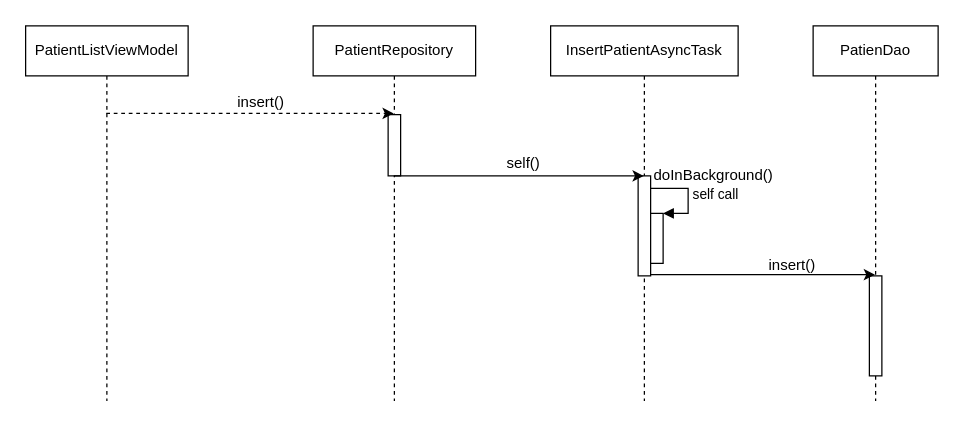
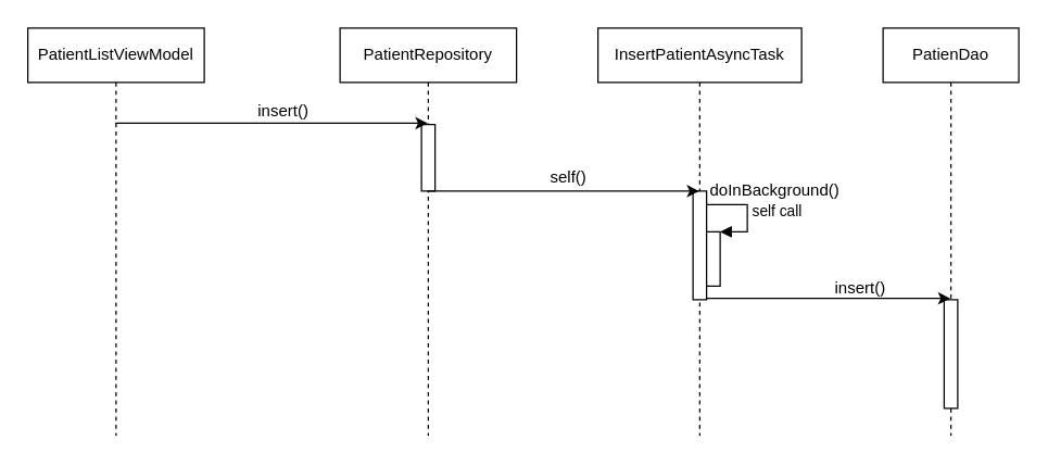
  <mxCell id="0" />
  <mxCell id="1" parent="0" />
  <mxCell id="2" value="PatientListViewModel" style="shape=umlLifeline;perimeter=lifelinePerimeter;whiteSpace=wrap;html=1;container=1;collapsible=0;recursiveResize=0;outlineConnect=0;" vertex="1" parent="1"><mxGeometry x="20" y="20" width="130" height="300" as="geometry" /></mxCell>
  <mxCell id="3" value="PatientRepository" style="shape=umlLifeline;perimeter=lifelinePerimeter;whiteSpace=wrap;html=1;container=1;collapsible=0;recursiveResize=0;outlineConnect=0;size=40;" vertex="1" parent="1"><mxGeometry x="250" y="20" width="130" height="300" as="geometry" /></mxCell>
  <mxCell id="4" value="" style="html=1;points=[];perimeter=orthogonalPerimeter;" vertex="1" parent="3"><mxGeometry x="60" y="71" width="10" height="49" as="geometry" /></mxCell>
  <mxCell id="5" value="PatienDao" style="shape=umlLifeline;perimeter=lifelinePerimeter;whiteSpace=wrap;html=1;container=1;collapsible=0;recursiveResize=0;outlineConnect=0;" vertex="1" parent="1"><mxGeometry x="650" y="20" width="100" height="300" as="geometry" /></mxCell>
  <mxCell id="6" value="" style="html=1;points=[];perimeter=orthogonalPerimeter;" vertex="1" parent="5"><mxGeometry x="45" y="200" width="10" height="80" as="geometry" /></mxCell>
- <mxCell id="7" value="" style="endArrow=classic;html=1;dashed=1;" edge="1" parent="1" source="2" target="3"><mxGeometry width="50" height="50" relative="1" as="geometry"><mxPoint x="170" y="220" as="sourcePoint" /><mxPoint x="220" y="170" as="targetPoint" /><Array as="points"><mxPoint x="240" y="90" /></Array></mxGeometry></mxCell>
+ <mxCell id="7" value="" style="endArrow=classic;html=1;" edge="1" parent="1" source="2" target="3"><mxGeometry width="50" height="50" relative="1" as="geometry"><mxPoint x="170" y="220" as="sourcePoint" /><mxPoint x="220" y="170" as="targetPoint" /><Array as="points"><mxPoint x="240" y="90" /></Array></mxGeometry></mxCell>
  <mxCell id="8" value="InsertPatientAsyncTask" style="shape=umlLifeline;perimeter=lifelinePerimeter;whiteSpace=wrap;html=1;container=1;collapsible=0;recursiveResize=0;outlineConnect=0;" vertex="1" parent="1"><mxGeometry x="440" y="20" width="150" height="300" as="geometry" /></mxCell>
  <mxCell id="9" value="" style="html=1;points=[];perimeter=orthogonalPerimeter;" vertex="1" parent="8"><mxGeometry x="70" y="120" width="10" height="80" as="geometry" /></mxCell>
  <mxCell id="10" value="" style="html=1;points=[];perimeter=orthogonalPerimeter;" vertex="1" parent="8"><mxGeometry x="80" y="150" width="10" height="40" as="geometry" /></mxCell>
  <mxCell id="11" value="self call" style="edgeStyle=orthogonalEdgeStyle;html=1;align=left;spacingLeft=2;endArrow=block;rounded=0;entryX=1;entryY=0;exitX=1;exitY=0.125;exitDx=0;exitDy=0;exitPerimeter=0;" edge="1" target="10" parent="8" source="9"><mxGeometry relative="1" as="geometry"><mxPoint x="85" y="130" as="sourcePoint" /><Array as="points"><mxPoint x="110" y="130" /><mxPoint x="110" y="150" /></Array></mxGeometry></mxCell>
  <mxCell id="12" value="insert()" style="text;html=1;align=center;verticalAlign=middle;resizable=0;points=[];;autosize=1;" vertex="1" parent="1"><mxGeometry x="183" y="71" width="50" height="20" as="geometry" /></mxCell>
  <mxCell id="13" value="" style="endArrow=classic;html=1;" edge="1" parent="1" source="3" target="8"><mxGeometry width="50" height="50" relative="1" as="geometry"><mxPoint x="350" y="190" as="sourcePoint" /><mxPoint x="500" y="140" as="targetPoint" /><Array as="points"><mxPoint x="450" y="140" /></Array></mxGeometry></mxCell>
  <mxCell id="14" value="doInBackground()" style="text;html=1;align=center;verticalAlign=middle;resizable=0;points=[];;autosize=1;" vertex="1" parent="1"><mxGeometry x="515" y="130" width="110" height="20" as="geometry" /></mxCell>
  <mxCell id="15" value="" style="endArrow=classic;html=1;" edge="1" parent="1"><mxGeometry width="50" height="50" relative="1" as="geometry"><mxPoint x="520" y="219" as="sourcePoint" /><mxPoint x="699.5" y="219" as="targetPoint" /><Array as="points"><mxPoint x="560" y="219" /><mxPoint x="610" y="219" /><mxPoint x="650" y="219" /></Array></mxGeometry></mxCell>
  <mxCell id="16" value="self()" style="text;html=1;align=center;verticalAlign=middle;resizable=0;points=[];;autosize=1;" vertex="1" parent="1"><mxGeometry x="382.5" y="120" width="70" height="20" as="geometry" /></mxCell>
  <mxCell id="17" value="insert()" style="text;html=1;align=center;verticalAlign=middle;resizable=0;points=[];;autosize=1;" vertex="1" parent="1"><mxGeometry x="608" y="202" width="50" height="20" as="geometry" /></mxCell>
